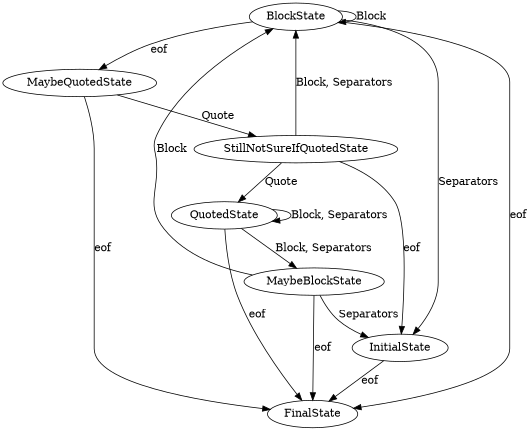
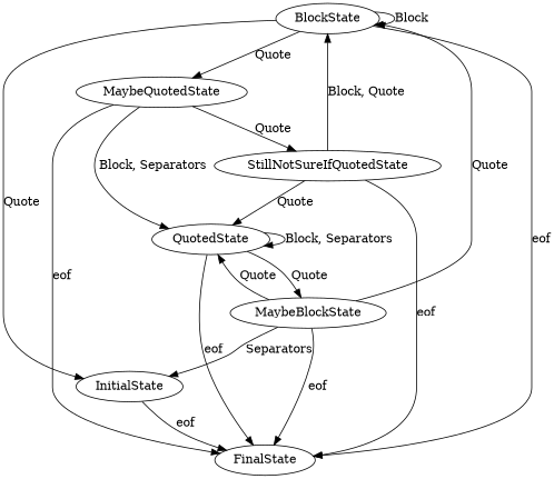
  digraph {
    InitialState
    FinalState
    BlockState
    MaybeQuotedState
    StillNotSureIfQuotedState
    QuotedState
    MaybeBlockState
    InitialState -> FinalState [label=eof]
-   BlockState -> InitialState [label=Separators]
+   BlockState -> InitialState [label=Quote]
    BlockState -> FinalState [label=eof]
    BlockState -> BlockState [label=Block]
-   BlockState -> MaybeQuotedState [label=eof]
+   BlockState -> MaybeQuotedState [label=Quote]
    MaybeQuotedState -> FinalState [label=eof]
    MaybeQuotedState -> StillNotSureIfQuotedState [label=Quote]
-   StillNotSureIfQuotedState -> InitialState [label=eof]
-   StillNotSureIfQuotedState -> BlockState [label="Block, Separators"]
+   MaybeQuotedState -> QuotedState [label="Block, Separators"]
+   StillNotSureIfQuotedState -> FinalState [label=eof]
+   StillNotSureIfQuotedState -> BlockState [label="Block, Quote"]
    StillNotSureIfQuotedState -> QuotedState [label=Quote]
    QuotedState -> FinalState [label=eof]
    QuotedState -> QuotedState [label="Block, Separators"]
-   QuotedState -> MaybeBlockState [label="Block, Separators"]
+   QuotedState -> MaybeBlockState [label=Quote]
    MaybeBlockState -> InitialState [label=Separators]
    MaybeBlockState -> FinalState [label=eof]
-   MaybeBlockState -> BlockState [label=Block]
+   MaybeBlockState -> BlockState [label=Quote]
+   MaybeBlockState -> QuotedState [label=Quote]
  }
